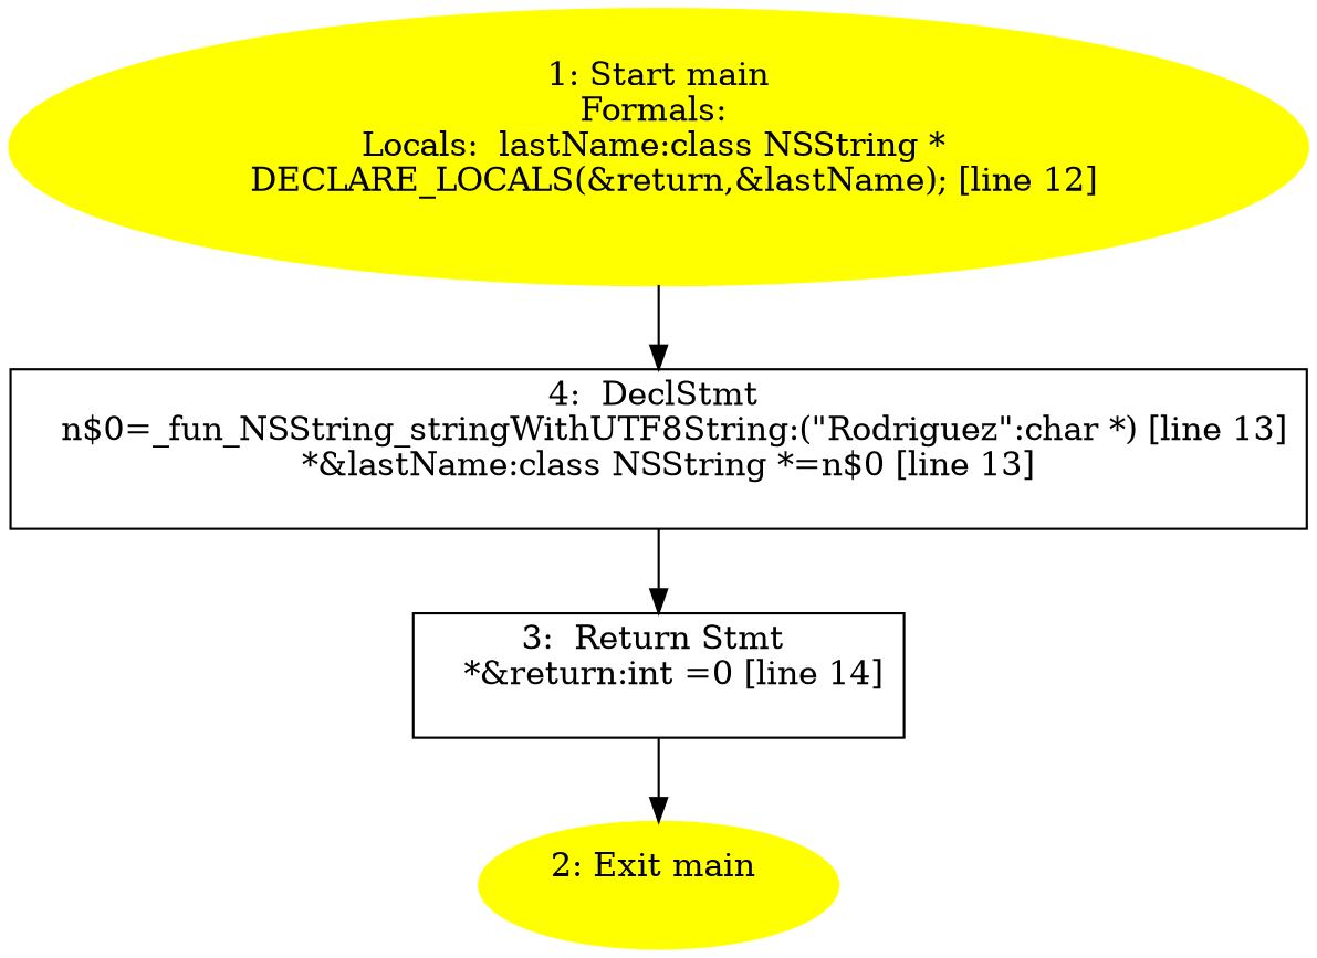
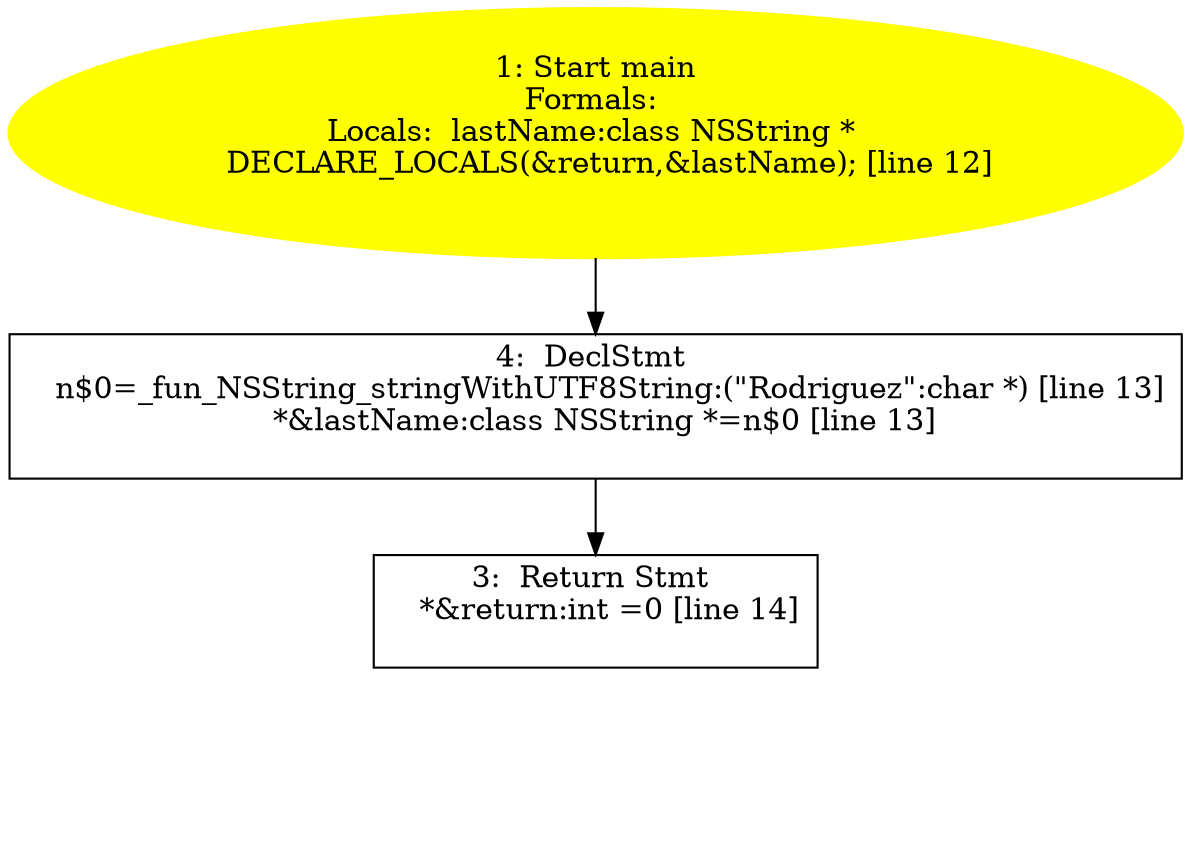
  digraph {
    n1 [label="4:  DeclStmt \n   n$0=_fun_NSString_stringWithUTF8String:(\"Rodriguez\":char *) [line 13]\n  *&lastName:class NSString *=n$0 [line 13]\n " shape=box]
    n2 [label="3:  Return Stmt \n   *&return:int =0 [line 14]\n " shape=box]
-   n3 [color=yellow label="2: Exit main \n  " style=filled]
    n4 [color=yellow label="1: Start main\nFormals: \nLocals:  lastName:class NSString * \n   DECLARE_LOCALS(&return,&lastName); [line 12]\n " style=filled]
    n1 -> n2
-   n2 -> n3
    n4 -> n1
  }
